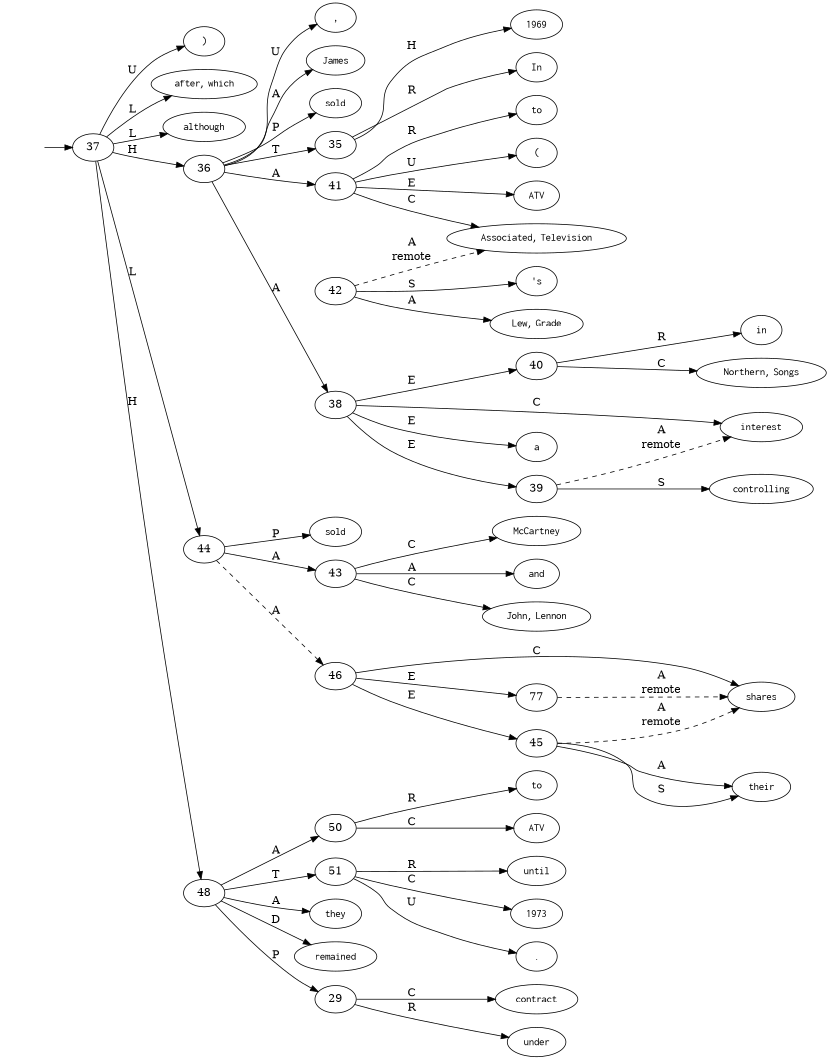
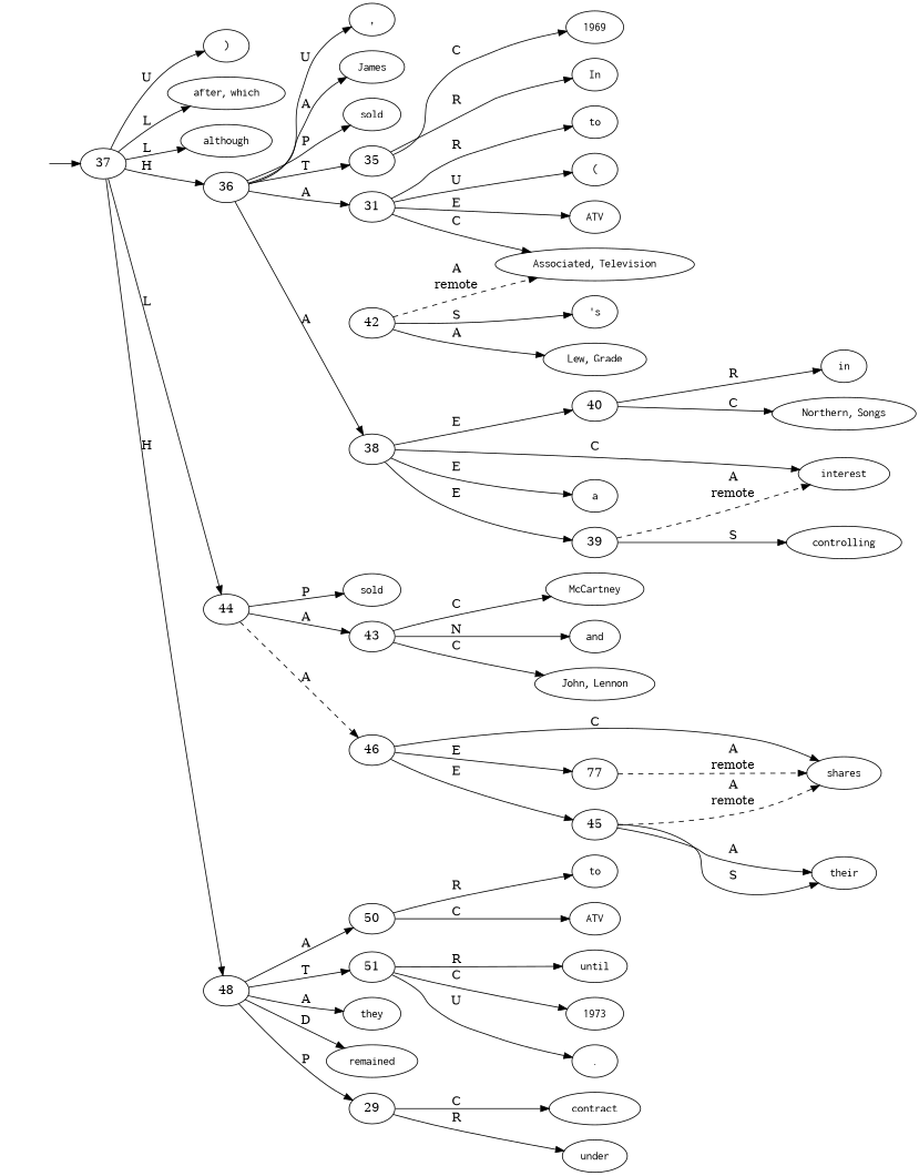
  digraph {
    rankdir=LR
    node [shape=oval]
    top [style=invis shape=""]
    37 [shape=""]
    n3 [label=<<table align="center" border="0" cellspacing="0"><tr><td colspan="2"><font face="Courier">)</font></td></tr></table>>]
    n4 [label=<<table align="center" border="0" cellspacing="0"><tr><td colspan="2"><font face="Courier">after</font>,&nbsp;<font face="Courier">which</font></td></tr></table>>]
    n5 [label=<<table align="center" border="0" cellspacing="0"><tr><td colspan="2"><font face="Courier">although</font></td></tr></table>>]
    36 [shape=""]
    44 [shape=""]
    48 [shape=""]
    n9 [label=<<table align="center" border="0" cellspacing="0"><tr><td colspan="2"><font face="Courier">,</font></td></tr></table>>]
    n10 [label=<<table align="center" border="0" cellspacing="0"><tr><td colspan="2"><font face="Courier">James</font></td></tr></table>>]
    n11 [label=<<table align="center" border="0" cellspacing="0"><tr><td colspan="2"><font face="Courier">sold</font></td></tr></table>>]
    35 [shape=""]
-   41 [shape=""]
+   41 [label=31 shape=""]
    38 [shape=""]
    n15 [label=<<table align="center" border="0" cellspacing="0"><tr><td colspan="2"><font face="Courier">sold</font></td></tr></table>>]
    43 [shape=""]
    46 [shape=""]
    n18 [label=<<table align="center" border="0" cellspacing="0"><tr><td colspan="2"><font face="Courier">they</font></td></tr></table>>]
    n19 [label=<<table align="center" border="0" cellspacing="0"><tr><td colspan="2"><font face="Courier">remained</font></td></tr></table>>]
    n20 [label=29 shape=""]
    50 [shape=""]
    51 [shape=""]
    n23 [label=<<table align="center" border="0" cellspacing="0"><tr><td colspan="2"><font face="Courier">In</font></td></tr></table>>]
    n24 [label=<<table align="center" border="0" cellspacing="0"><tr><td colspan="2"><font face="Courier">1969</font></td></tr></table>>]
    n25 [label=<<table align="center" border="0" cellspacing="0"><tr><td colspan="2"><font face="Courier">a</font></td></tr></table>>]
    n26 [label=<<table align="center" border="0" cellspacing="0"><tr><td colspan="2"><font face="Courier">controlling</font></td></tr></table>>]
    n27 [label=<<table align="center" border="0" cellspacing="0"><tr><td colspan="2"><font face="Courier">interest</font></td></tr></table>>]
    n28 [label=<<table align="center" border="0" cellspacing="0"><tr><td colspan="2"><font face="Courier">in</font></td></tr></table>>]
    n29 [label=<<table align="center" border="0" cellspacing="0"><tr><td colspan="2"><font face="Courier">Northern</font>,&nbsp;<font face="Courier">Songs</font></td></tr></table>>]
    n30 [label=<<table align="center" border="0" cellspacing="0"><tr><td colspan="2"><font face="Courier">to</font></td></tr></table>>]
    n31 [label=<<table align="center" border="0" cellspacing="0"><tr><td colspan="2"><font face="Courier">Lew</font>,&nbsp;<font face="Courier">Grade</font></td></tr></table>>]
    n32 [label=<<table align="center" border="0" cellspacing="0"><tr><td colspan="2"><font face="Courier">&#x27;s</font></td></tr></table>>]
    n33 [label=<<table align="center" border="0" cellspacing="0"><tr><td colspan="2"><font face="Courier">Associated</font>,&nbsp;<font face="Courier">Television</font></td></tr></table>>]
    n34 [label=<<table align="center" border="0" cellspacing="0"><tr><td colspan="2"><font face="Courier">(</font></td></tr></table>>]
    n35 [label=<<table align="center" border="0" cellspacing="0"><tr><td colspan="2"><font face="Courier">ATV</font></td></tr></table>>]
    n36 [label=<<table align="center" border="0" cellspacing="0"><tr><td colspan="2"><font face="Courier">McCartney</font></td></tr></table>>]
    n37 [label=<<table align="center" border="0" cellspacing="0"><tr><td colspan="2"><font face="Courier">and</font></td></tr></table>>]
    n38 [label=<<table align="center" border="0" cellspacing="0"><tr><td colspan="2"><font face="Courier">John</font>,&nbsp;<font face="Courier">Lennon</font></td></tr></table>>]
    n39 [label=<<table align="center" border="0" cellspacing="0"><tr><td colspan="2"><font face="Courier">their</font></td></tr></table>>]
    n40 [label=<<table align="center" border="0" cellspacing="0"><tr><td colspan="2"><font face="Courier">shares</font></td></tr></table>>]
    n41 [label=<<table align="center" border="0" cellspacing="0"><tr><td colspan="2"><font face="Courier">under</font></td></tr></table>>]
    n42 [label=<<table align="center" border="0" cellspacing="0"><tr><td colspan="2"><font face="Courier">contract</font></td></tr></table>>]
    n43 [label=<<table align="center" border="0" cellspacing="0"><tr><td colspan="2"><font face="Courier">to</font></td></tr></table>>]
    n44 [label=<<table align="center" border="0" cellspacing="0"><tr><td colspan="2"><font face="Courier">ATV</font></td></tr></table>>]
    n45 [label=<<table align="center" border="0" cellspacing="0"><tr><td colspan="2"><font face="Courier">until</font></td></tr></table>>]
    n46 [label=<<table align="center" border="0" cellspacing="0"><tr><td colspan="2"><font face="Courier">1973</font></td></tr></table>>]
    n47 [label=<<table align="center" border="0" cellspacing="0"><tr><td colspan="2"><font face="Courier">.</font></td></tr></table>>]
    39 [shape=""]
    40 [shape=""]
    42 [shape=""]
    45 [shape=""]
    n52 [label=77 shape=""]
    top -> 37
    37 -> n3 [label=U]
    37 -> n4 [label=L]
    37 -> n5 [label=L]
    37 -> 36 [label=H]
    37 -> 44 [label=L]
    37 -> 48 [label=H]
    36 -> n9 [label=U]
    36 -> n10 [label=A]
    36 -> n11 [label=P]
    36 -> 35 [label=T]
    36 -> 41 [label=A]
    36 -> 38 [label=A]
    44 -> n15 [label=P]
    44 -> 43 [label=A]
    44 -> 46 [label=A style=dashed]
    48 -> n18 [label=A]
    48 -> n19 [label=D]
    48 -> n20 [label=P]
    48 -> 50 [label=A]
    48 -> 51 [label=T]
    35 -> n23 [label=R]
-   35 -> n24 [label=H]
+   35 -> n24 [label=C]
    41 -> n30 [label=R]
    41 -> n33 [label=C]
    41 -> n34 [label=U]
    41 -> n35 [label=E]
    38 -> n25 [label=E]
    38 -> n27 [label=C]
    38 -> 39 [label=E]
    38 -> 40 [label=E]
    43 -> n36 [label=C]
-   43 -> n37 [label=A]
+   43 -> n37 [label=N]
    43 -> n38 [label=C]
    46 -> n40 [label=C]
    46 -> 45 [label=E]
    46 -> n52 [label=E]
    n20 -> n41 [label=R]
    n20 -> n42 [label=C]
    50 -> n43 [label=R]
    50 -> n44 [label=C]
    51 -> n45 [label=R]
    51 -> n46 [label=C]
    51 -> n47 [label=U]
    39 -> n26 [label=S]
    39 -> n27 [label=<<table align="center" border="0" cellspacing="0"><tr><td colspan="1">A</td></tr><tr><td>remote</td></tr></table>> style=dashed]
    40 -> n28 [label=R]
    40 -> n29 [label=C]
    42 -> n31 [label=A]
    42 -> n32 [label=S]
    42 -> n33 [label=<<table align="center" border="0" cellspacing="0"><tr><td colspan="1">A</td></tr><tr><td>remote</td></tr></table>> style=dashed]
    45 -> n39 [label=A]
    45 -> n39 [label=S]
    45 -> n40 [label=<<table align="center" border="0" cellspacing="0"><tr><td colspan="1">A</td></tr><tr><td>remote</td></tr></table>> style=dashed]
    n52 -> n40 [label=<<table align="center" border="0" cellspacing="0"><tr><td colspan="1">A</td></tr><tr><td>remote</td></tr></table>> style=dashed]
  }
